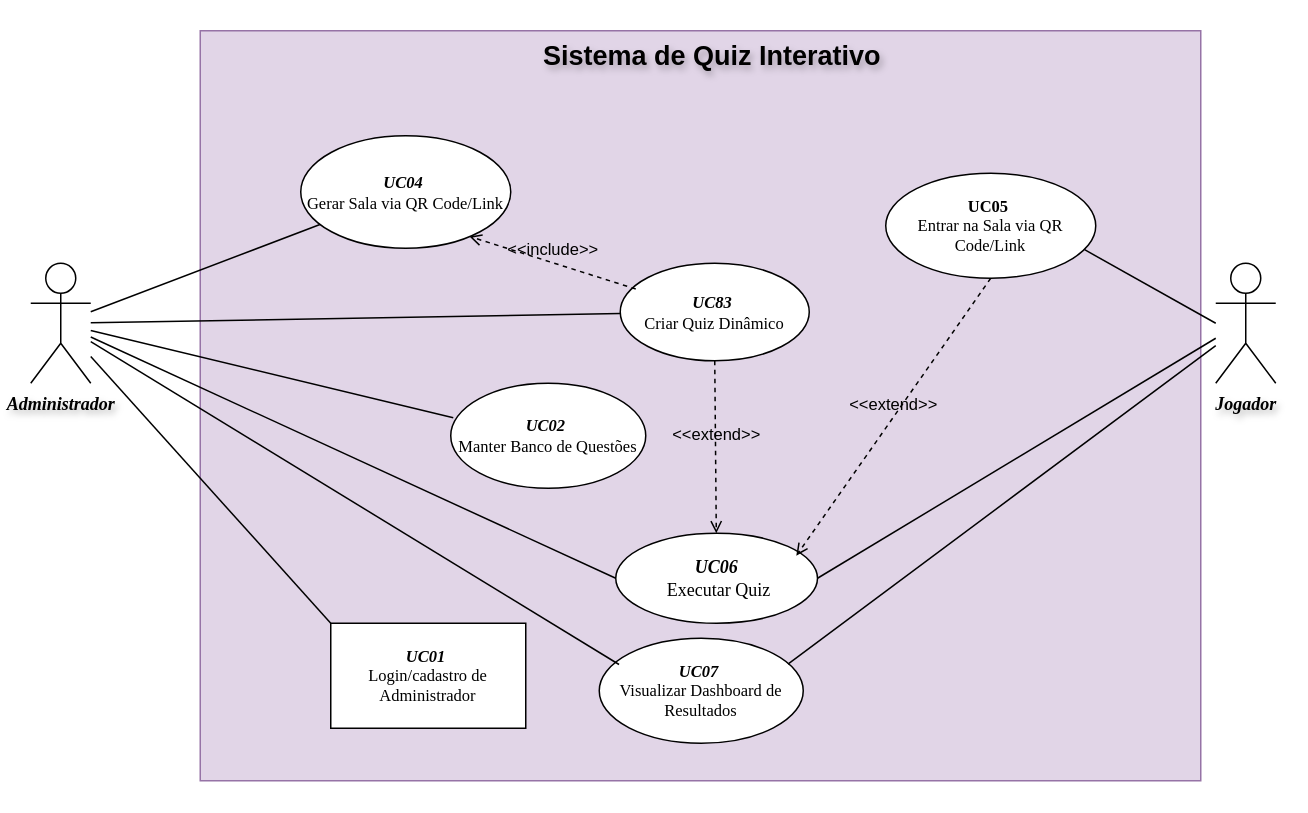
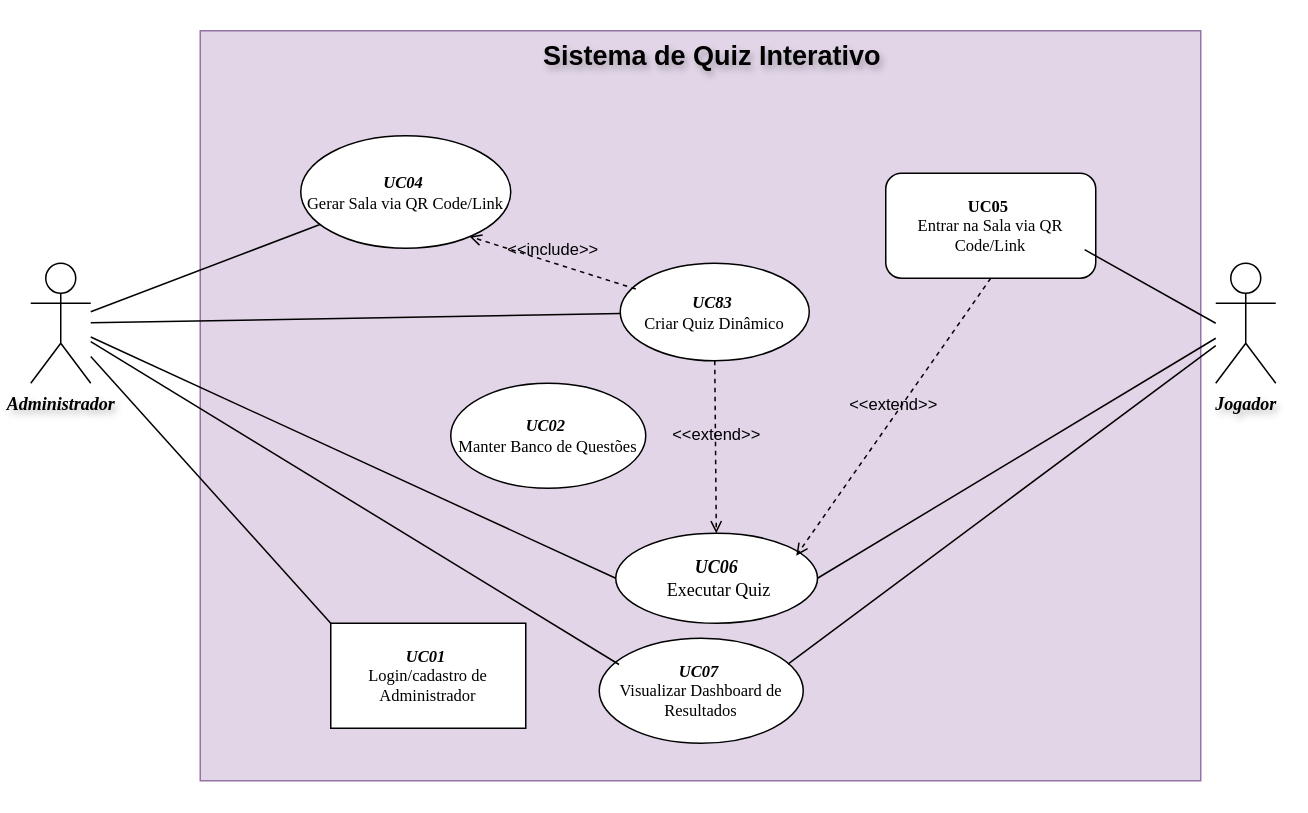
  <mxCell id="0" />
  <mxCell id="1" parent="0" />
  <mxCell id="2" value="Administrador" style="shape=umlActor;verticalLabelPosition=bottom;verticalAlign=top;html=1;fontFamily=Verdana;fontStyle=3;textShadow=1;" parent="1" vertex="1"><mxGeometry x="20" y="175" width="40" height="80" as="geometry" /></mxCell>
  <mxCell id="3" value="Jogador" style="shape=umlActor;verticalLabelPosition=bottom;verticalAlign=top;html=1;fontFamily=Verdana;fontStyle=3;textShadow=1;" parent="1" vertex="1"><mxGeometry x="810" y="175" width="40" height="80" as="geometry" /></mxCell>
  <mxCell id="4" value="" style="whiteSpace=wrap;html=1;fillColor=#e1d5e7;strokeColor=#9673a6;" parent="1" vertex="1"><mxGeometry x="133" y="20" width="667" height="500" as="geometry" /></mxCell>
  <mxCell id="5" value="Sistema de Quiz Interativo" style="text;align=center;fontStyle=1;verticalAlign=middle;spacingLeft=3;spacingRight=3;strokeColor=none;rotatable=0;points=[[0,0.5],[1,0.5]];portConstraint=eastwest;html=1;fontSize=18;textShadow=1;" parent="1" vertex="1"><mxGeometry x="434" y="24" width="80" height="26" as="geometry" /></mxCell>
  <mxCell id="6" value="&lt;div&gt;&lt;span style=&quot;background-color: transparent; color: light-dark(rgb(0, 0, 0), rgb(255, 255, 255));&quot;&gt;&lt;b&gt;&lt;i&gt;UC01&amp;nbsp;&lt;/i&gt;&lt;/b&gt;&lt;/span&gt;&lt;/div&gt;&lt;div&gt;Login/cadastro de Administrador&lt;/div&gt;" style="whiteSpace=wrap;html=1;align=center;fontFamily=Verdana;fontSize=11;rounded=0;" parent="1" vertex="1"><mxGeometry x="220" y="415" width="130" height="70" as="geometry" /></mxCell>
  <mxCell id="7" value="&lt;b&gt;&lt;i&gt;UC02&lt;/i&gt;&amp;nbsp;&lt;/b&gt;&lt;div&gt;Manter&lt;span style=&quot;background-color: transparent; color: light-dark(rgb(0, 0, 0), rgb(255, 255, 255));&quot;&gt;&amp;nbsp;Banco de Questões&lt;/span&gt;&lt;/div&gt;" style="ellipse;whiteSpace=wrap;html=1;fontFamily=Verdana;fontSize=11;" parent="1" vertex="1"><mxGeometry x="300" y="255" width="130" height="70" as="geometry" /></mxCell>
  <mxCell id="8" value="&lt;b&gt;&lt;i&gt;UC83&amp;nbsp;&lt;/i&gt;&lt;/b&gt;&lt;div&gt;Criar Quiz Dinâmico&lt;/div&gt;" style="ellipse;whiteSpace=wrap;html=1;fontFamily=Verdana;fontSize=11;" parent="1" vertex="1"><mxGeometry x="413" y="175" width="126" height="65" as="geometry" /></mxCell>
  <mxCell id="9" value="&lt;b&gt;&lt;i&gt;UC04&amp;nbsp;&lt;/i&gt;&lt;/b&gt;&lt;div&gt;Gerar Sala via QR Code/Link&lt;/div&gt;" style="ellipse;whiteSpace=wrap;html=1;fontFamily=Verdana;fontSize=11;" parent="1" vertex="1"><mxGeometry x="200" y="90" width="140" height="75" as="geometry" /></mxCell>
- <mxCell id="10" value="&lt;b&gt;&lt;span&gt;UC05&amp;nbsp;&lt;/span&gt;&lt;/b&gt;&lt;div&gt;Entrar na Sala via QR Code/Link&lt;/div&gt;" style="ellipse;whiteSpace=wrap;html=1;fontFamily=Verdana;fontSize=11;textShadow=0;spacingBottom=0;verticalAlign=middle;horizontal=1;fontStyle=0" parent="1" vertex="1"><mxGeometry x="590" y="115" width="140" height="70" as="geometry" /></mxCell>
+ <mxCell id="10" value="&lt;b&gt;&lt;span&gt;UC05&amp;nbsp;&lt;/span&gt;&lt;/b&gt;&lt;div&gt;Entrar na Sala via QR Code/Link&lt;/div&gt;" style="whiteSpace=wrap;html=1;fontFamily=Verdana;fontSize=11;textShadow=0;spacingBottom=0;verticalAlign=middle;horizontal=1;fontStyle=0;rounded=1;" parent="1" vertex="1"><mxGeometry x="590" y="115" width="140" height="70" as="geometry" /></mxCell>
  <mxCell id="11" value="&lt;b&gt;&lt;i&gt;UC06&lt;/i&gt;&lt;/b&gt;&lt;div&gt;&amp;nbsp;Executar Quiz&lt;/div&gt;" style="ellipse;whiteSpace=wrap;html=1;fontFamily=Verdana;fontSize=12;" parent="1" vertex="1"><mxGeometry x="410" y="355" width="134.5" height="60" as="geometry" /></mxCell>
  <mxCell id="12" value="&lt;b&gt;&lt;i&gt;UC07&amp;nbsp;&lt;/i&gt;&lt;/b&gt;&lt;div&gt;Visualizar Dashboard de Resultados&lt;/div&gt;" style="ellipse;whiteSpace=wrap;html=1;fontFamily=Verdana;fontSize=11;" parent="1" vertex="1"><mxGeometry x="399" y="425" width="136" height="70" as="geometry" /></mxCell>
- <mxCell id="13" value="" style="endArrow=none;html=1;rounded=0;entryX=0.013;entryY=0.329;entryDx=0;entryDy=0;entryPerimeter=0;" parent="1" source="2" target="7" edge="1"><mxGeometry width="50" height="50" relative="1" as="geometry"><mxPoint x="180" y="260" as="sourcePoint" /><mxPoint x="230" y="210" as="targetPoint" /></mxGeometry></mxCell>
  <mxCell id="14" value="" style="endArrow=none;html=1;rounded=0;" parent="1" source="8" target="2" edge="1"><mxGeometry width="50" height="50" relative="1" as="geometry"><mxPoint x="220" y="315" as="sourcePoint" /><mxPoint x="180" y="215" as="targetPoint" /><Array as="points" /></mxGeometry></mxCell>
  <mxCell id="15" value="" style="endArrow=none;html=1;rounded=0;" parent="1" source="2" target="9" edge="1"><mxGeometry width="50" height="50" relative="1" as="geometry"><mxPoint x="358" y="195" as="sourcePoint" /><mxPoint x="408" y="145" as="targetPoint" /></mxGeometry></mxCell>
  <mxCell id="16" value="" style="endArrow=none;html=1;rounded=0;entryX=0;entryY=0.5;entryDx=0;entryDy=0;" parent="1" source="2" target="11" edge="1"><mxGeometry width="50" height="50" relative="1" as="geometry"><mxPoint x="365" y="260" as="sourcePoint" /><mxPoint x="415" y="210" as="targetPoint" /><Array as="points" /></mxGeometry></mxCell>
  <mxCell id="17" value="" style="endArrow=none;html=1;rounded=0;entryX=0.097;entryY=0.25;entryDx=0;entryDy=0;entryPerimeter=0;" parent="1" source="2" target="12" edge="1"><mxGeometry width="50" height="50" relative="1" as="geometry"><mxPoint x="380" y="345" as="sourcePoint" /><mxPoint x="430" y="295" as="targetPoint" /></mxGeometry></mxCell>
  <mxCell id="18" value="" style="endArrow=none;html=1;rounded=0;exitX=0.947;exitY=0.728;exitDx=0;exitDy=0;exitPerimeter=0;" parent="1" source="10" edge="1"><mxGeometry width="50" height="50" relative="1" as="geometry"><mxPoint x="690" y="235" as="sourcePoint" /><mxPoint x="810" y="215" as="targetPoint" /></mxGeometry></mxCell>
  <mxCell id="19" value="" style="endArrow=none;html=1;rounded=0;exitX=1;exitY=0.5;exitDx=0;exitDy=0;" parent="1" source="11" edge="1"><mxGeometry width="50" height="50" relative="1" as="geometry"><mxPoint x="740" y="240" as="sourcePoint" /><mxPoint x="810" y="225" as="targetPoint" /></mxGeometry></mxCell>
  <mxCell id="20" value="" style="endArrow=none;html=1;rounded=0;exitX=0.925;exitY=0.246;exitDx=0;exitDy=0;exitPerimeter=0;" parent="1" source="12" target="3" edge="1"><mxGeometry width="50" height="50" relative="1" as="geometry"><mxPoint x="740" y="250" as="sourcePoint" /><mxPoint x="790" y="200" as="targetPoint" /></mxGeometry></mxCell>
  <mxCell id="21" value="" style="endArrow=none;html=1;rounded=0;exitX=0;exitY=0;exitDx=0;exitDy=0;" parent="1" source="6" target="2" edge="1"><mxGeometry width="50" height="50" relative="1" as="geometry"><mxPoint x="230" y="400" as="sourcePoint" /><mxPoint y="350" as="targetPoint" x="280" /></mxGeometry></mxCell>
  <mxCell id="22" value="&amp;lt;&amp;lt;include&amp;gt;&amp;gt;" style="html=1;verticalAlign=bottom;labelBackgroundColor=none;endArrow=open;endFill=0;dashed=1;rounded=0;exitX=0.082;exitY=0.264;exitDx=0;exitDy=0;exitPerimeter=0;entryX=0.745;entryY=0.895;entryDx=0;entryDy=0;entryPerimeter=0;" parent="1" source="8" edge="1"><mxGeometry width="160" relative="1" as="geometry"><mxPoint x="430" y="191.315" as="sourcePoint" /><mxPoint x="312.48" y="157.125" as="targetPoint" /></mxGeometry></mxCell>
  <mxCell id="23" value="&amp;lt;&amp;lt;extend&amp;gt;&amp;gt;" style="html=1;verticalAlign=bottom;labelBackgroundColor=none;endArrow=open;endFill=0;dashed=1;rounded=0;exitX=0.5;exitY=1;exitDx=0;exitDy=0;entryX=0.895;entryY=0.249;entryDx=0;entryDy=0;entryPerimeter=0;" parent="1" source="10" target="11" edge="1"><mxGeometry width="160" relative="1" as="geometry"><mxPoint x="590" y="205" as="sourcePoint" /><mxPoint x="750" y="205" as="targetPoint" /></mxGeometry></mxCell>
  <mxCell id="24" value="&amp;lt;&amp;lt;extend&amp;gt;&amp;gt;" style="html=1;verticalAlign=bottom;labelBackgroundColor=none;endArrow=open;endFill=0;dashed=1;rounded=0;exitX=0.5;exitY=1;exitDx=0;exitDy=0;" parent="1" source="8" target="11" edge="1"><mxGeometry width="160" relative="1" as="geometry"><mxPoint x="424" y="232" as="sourcePoint" /><mxPoint x="584" y="232" as="targetPoint" /></mxGeometry></mxCell>
